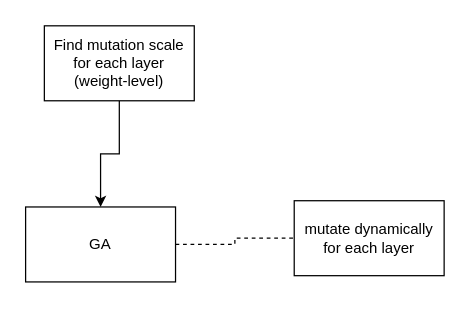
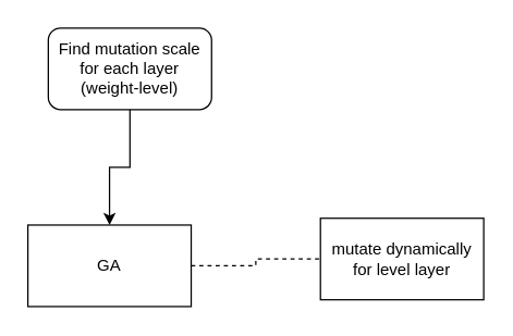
  <mxCell id="0" />
  <mxCell id="1" parent="0" />
  <mxCell id="2" value="" style="edgeStyle=orthogonalEdgeStyle;rounded=0;orthogonalLoop=1;jettySize=auto;html=1;" edge="1" parent="1" source="3" target="5"><mxGeometry relative="1" as="geometry" /></mxCell>
- <mxCell id="3" value="Find mutation scale for each layer (weight-level)" style="rounded=0;whiteSpace=wrap;html=1;" vertex="1" parent="1"><mxGeometry x="35" y="20" width="120" height="60" as="geometry" /></mxCell>
+ <mxCell id="3" value="Find mutation scale for each layer (weight-level)" style="whiteSpace=wrap;html=1;rounded=1;" vertex="1" parent="1"><mxGeometry x="35" y="20" width="120" height="60" as="geometry" /></mxCell>
  <mxCell id="4" value="" style="edgeStyle=orthogonalEdgeStyle;rounded=0;orthogonalLoop=1;jettySize=auto;html=1;dashed=1;endArrow=none;endFill=0;" edge="1" parent="1" source="5" target="6"><mxGeometry relative="1" as="geometry" /></mxCell>
  <mxCell id="5" value="GA" style="whiteSpace=wrap;html=1;rounded=0;" vertex="1" parent="1"><mxGeometry x="20" y="165" width="120" height="60" as="geometry" /></mxCell>
- <mxCell id="6" value="mutate dynamically for each layer" style="whiteSpace=wrap;html=1;rounded=0;" vertex="1" parent="1"><mxGeometry x="235" y="160" width="120" height="60" as="geometry" /></mxCell>
+ <mxCell id="6" value="mutate dynamically for level layer" style="whiteSpace=wrap;html=1;rounded=0;" vertex="1" parent="1"><mxGeometry x="235" y="160" width="120" height="60" as="geometry" /></mxCell>
